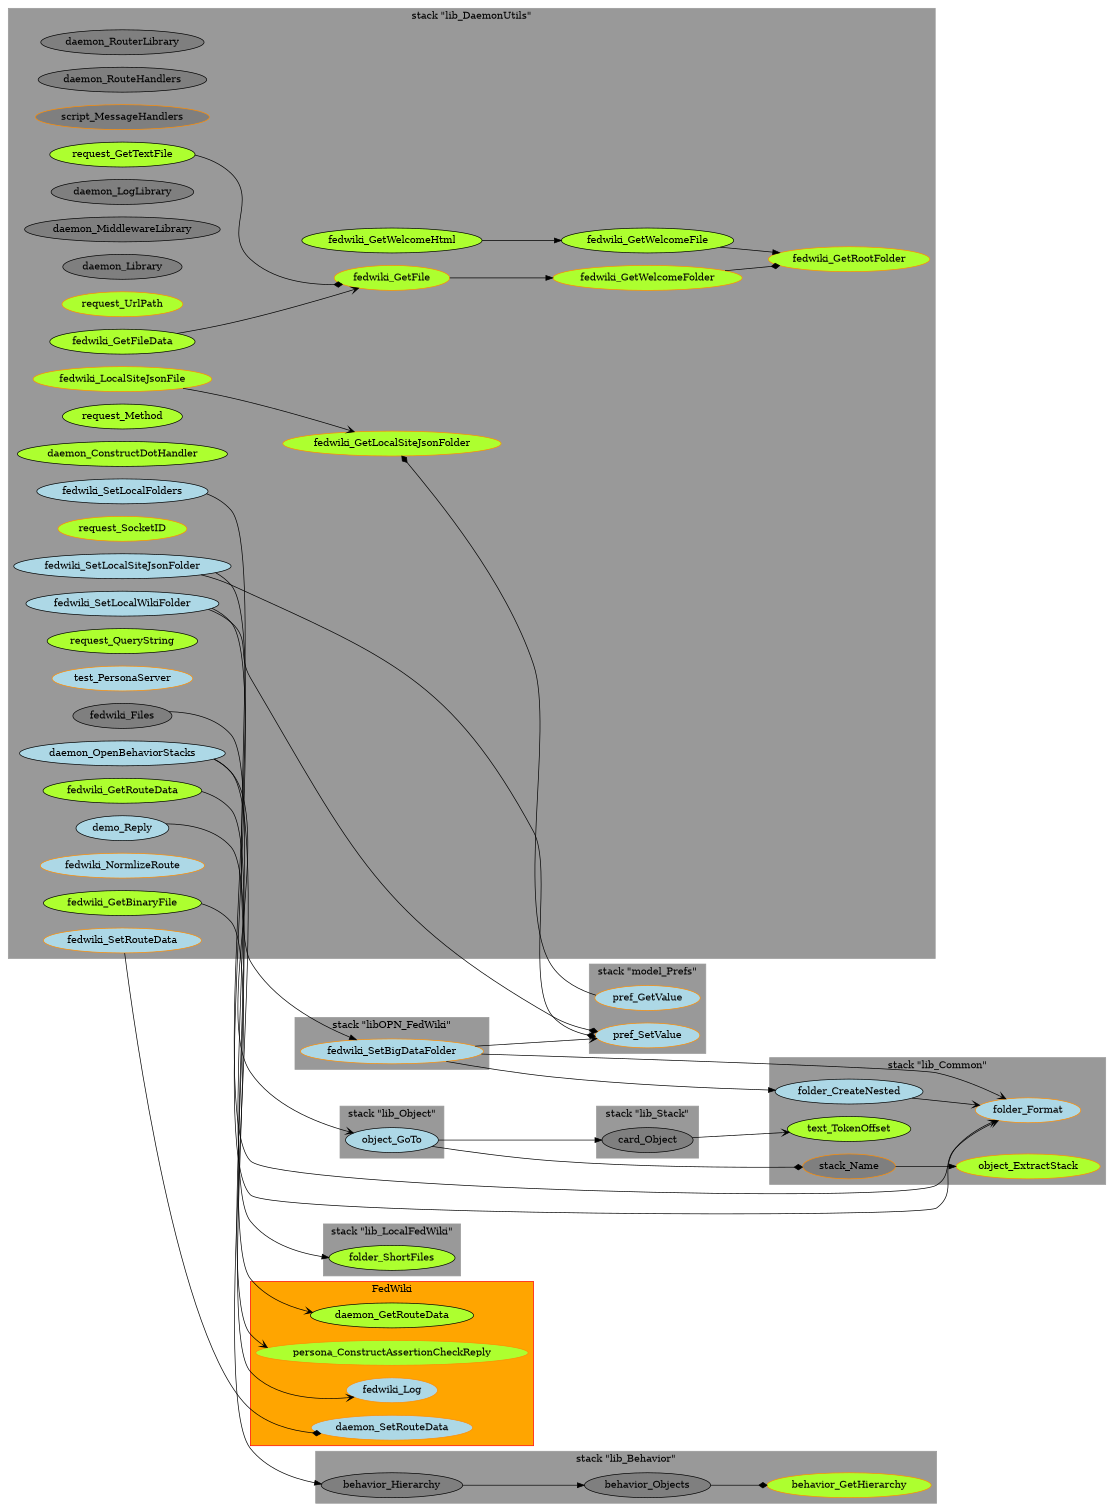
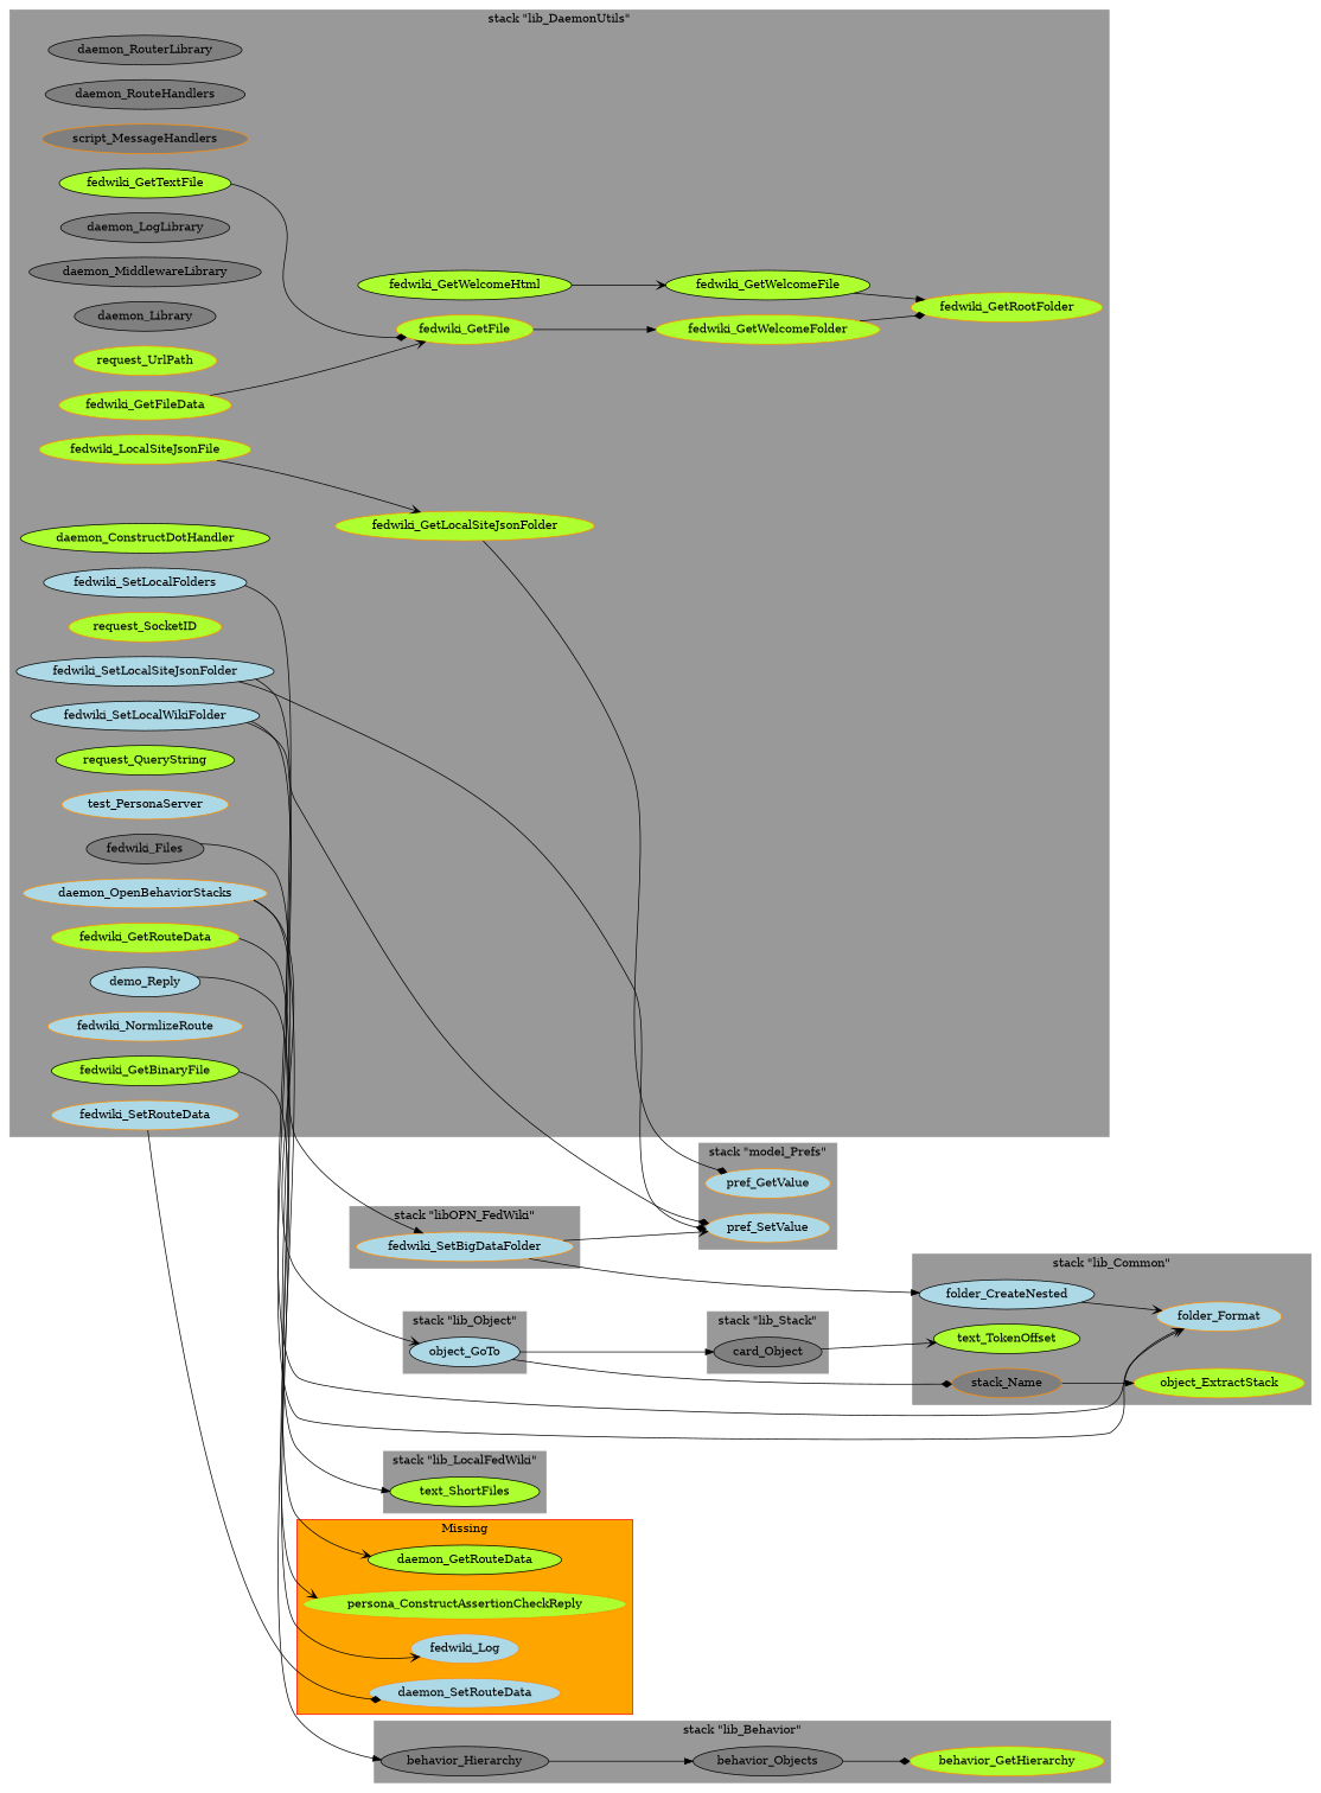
  digraph {
    clusterrank=true
    rankdir=LR
    node [color=black fillcolor=GreenYellow style=filled]
    edge [arrowhead=vee]
    n1 [fillcolor=grey50 label=daemon_RouterLibrary]
    n2 [fillcolor=grey50 label=card_Object]
    n3 [fillcolor=grey50 label=daemon_RouteHandlers]
    n4 [color=darkorange fillcolor=grey50 label=script_MessageHandlers]
    n5 [fillcolor=grey50 label=fedwiki_Files]
    n6 [fillcolor=grey50 label=daemon_LogLibrary]
    n7 [fillcolor=grey50 label=daemon_MiddlewareLibrary]
    n8 [fillcolor=grey50 label=behavior_Objects]
    n9 [fillcolor=grey50 label=daemon_Library]
    n10 [color=darkorange fillcolor=grey50 label=stack_Name]
    n11 [fillcolor=grey50 label=behavior_Hierarchy]
    n12 [color=darkorange label=request_UrlPath]
    n13 [color=darkorange label=fedwiki_LocalSiteJsonFile]
-   n14 [label=fedwiki_GetFileData]
+   n14 [color=darkorange label=fedwiki_GetFileData]
    n15 [label=daemon_GetRouteData]
    n16 [color=darkorange fillcolor=LightBlue label=pref_GetValue]
    n17 [label=fedwiki_GetWelcomeHtml]
    n18 [color=darkorange label=fedwiki_GetFile]
-   n19 [label=request_Method]
    n20 [color=darkorange label=persona_ConstructAssertionCheckReply]
    n21 [color=darkorange label=behavior_GetHierarchy]
    n22 [color=darkorange label=fedwiki_GetRootFolder]
    n23 [label=daemon_ConstructDotHandler]
    n24 [label=fedwiki_GetBinaryFile]
    n25 [label=text_TokenOffset]
    n26 [color=darkorange label=request_SocketID]
-   n27 [label=fedwiki_GetRouteData]
+   n27 [color=darkorange label=fedwiki_GetRouteData]
    n28 [color=darkorange label=fedwiki_GetLocalSiteJsonFolder]
-   n29 [label=request_GetTextFile]
+   n29 [label=fedwiki_GetTextFile]
    n30 [label=fedwiki_GetWelcomeFile]
-   n31 [label=folder_ShortFiles]
+   n31 [label=text_ShortFiles]
    n32 [color=darkorange label=object_ExtractStack]
    n33 [label=request_QueryString]
    n34 [color=darkorange label=fedwiki_GetWelcomeFolder]
    n35 [color=darkorange fillcolor=LightBlue label=folder_Format]
    n36 [color=darkorange fillcolor=LightBlue label=test_PersonaServer]
    n37 [fillcolor=LightBlue label=fedwiki_SetLocalSiteJsonFolder]
    n38 [color=darkorange fillcolor=LightBlue label=fedwiki_SetRouteData]
    n39 [fillcolor=LightBlue label=folder_CreateNested]
    n40 [fillcolor=LightBlue label=fedwiki_SetLocalFolders]
    n41 [color=darkorange fillcolor=LightBlue label=fedwiki_Log]
    n42 [fillcolor=LightBlue label=object_GoTo]
-   n43 [fillcolor=LightBlue label=daemon_OpenBehaviorStacks]
+   n43 [color=darkorange fillcolor=LightBlue label=daemon_OpenBehaviorStacks]
    n44 [color=darkorange fillcolor=LightBlue label=fedwiki_NormlizeRoute]
    n45 [color=darkorange fillcolor=LightBlue label=fedwiki_SetBigDataFolder]
    n46 [color=darkorange fillcolor=LightBlue label=pref_SetValue]
    n47 [color=darkorange fillcolor=LightBlue label=daemon_SetRouteData]
    n48 [fillcolor=LightBlue label=demo_Reply]
    n49 [fillcolor=LightBlue label=fedwiki_SetLocalWikiFolder]
    subgraph sub_1 {
      n1
      n2
      n3
      n4
      n5
      n6
      n7
      n8
      n9
      n10
      n11
    }
    subgraph sub_2 {
      n12
      n13
      n14
      n15
      n16
      n17
      n18
-     n19
      n20
      n21
      n22
      n23
      n24
      n25
      n26
      n27
      n28
      n29
      n30
      n31
      n32
      n33
      n34
    }
    subgraph sub_3 {
      n35
      n36
      n37
      n38
      n39
      n40
      n41
      n42
      n43
      n44
      n45
      n46
      n47
      n48
      n49
    }
    subgraph cluster_4 {
      color=red
      fillcolor=orange
-     label=FedWiki
+     label=Missing
      style=filled
      n15
      n20
      n41
      n47
    }
    subgraph cluster_5 {
      color=grey60
      fillcolor=grey60
      label="stack \"lib_Behavior\""
      style=filled
      n8
      n11
      n21
    }
    subgraph cluster_6 {
      color=grey60
      fillcolor=grey60
      label="stack \"lib_Common\""
      style=filled
      n10
      n25
      n32
      n35
      n39
    }
    subgraph cluster_7 {
      color=grey60
      fillcolor=grey60
      label="stack \"lib_DaemonUtils\""
      style=filled
      n1
      n3
      n4
      n5
      n6
      n7
      n9
      n12
      n13
      n14
      n17
      n18
-     n19
      n22
      n23
      n24
      n26
      n27
      n28
      n29
      n30
      n33
      n34
      n36
      n37
      n38
      n40
      n43
      n44
      n48
      n49
    }
    subgraph cluster_8 {
      color=grey60
      fillcolor=grey60
      label="stack \"lib_LocalFedWiki\""
      style=filled
      n31
    }
    subgraph cluster_9 {
      color=grey60
      fillcolor=grey60
      label="stack \"lib_Object\""
      style=filled
      n42
    }
    subgraph cluster_10 {
      color=grey60
      fillcolor=grey60
      label="stack \"lib_Stack\""
      style=filled
      n2
    }
    subgraph cluster_11 {
      color=grey60
      fillcolor=grey60
      label="stack \"libOPN_FedWiki\""
      style=filled
      n45
    }
    subgraph cluster_12 {
      color=grey60
      fillcolor=grey60
      label="stack \"model_Prefs\""
      style=filled
      n16
      n46
    }
    n2 -> n25
    n5 -> n31 [arrowhead=normal]
    n8 -> n21 [arrowhead=diamond]
    n10 -> n32 [arrowhead=normal]
    n11 -> n8 [arrowhead=normal]
    n13 -> n28
    n14 -> n18
-   n17 -> n30 [arrowhead=normal]
+   n17 -> n30
    n18 -> n34 [arrowhead=normal]
    n24 -> n41
    n27 -> n15
-   n16 -> n28 [arrowhead=diamond]
+   n28 -> n16 [arrowhead=diamond]
    n29 -> n18 [arrowhead=diamond]
    n30 -> n22 [arrowhead=normal]
    n34 -> n22 [arrowhead=diamond]
    n37 -> n35
    n37 -> n46 [arrowhead=diamond]
    n38 -> n47 [arrowhead=diamond]
    n39 -> n35
    n40 -> n45 [arrowhead=normal]
    n42 -> n2 [arrowhead=normal]
    n42 -> n10 [arrowhead=diamond]
    n43 -> n11 [arrowhead=normal]
    n43 -> n42
-   n45 -> n35
    n45 -> n39 [arrowhead=normal]
    n45 -> n46
    n48 -> n20
    n49 -> n35
    n49 -> n46 [arrowhead=diamond]
  }
